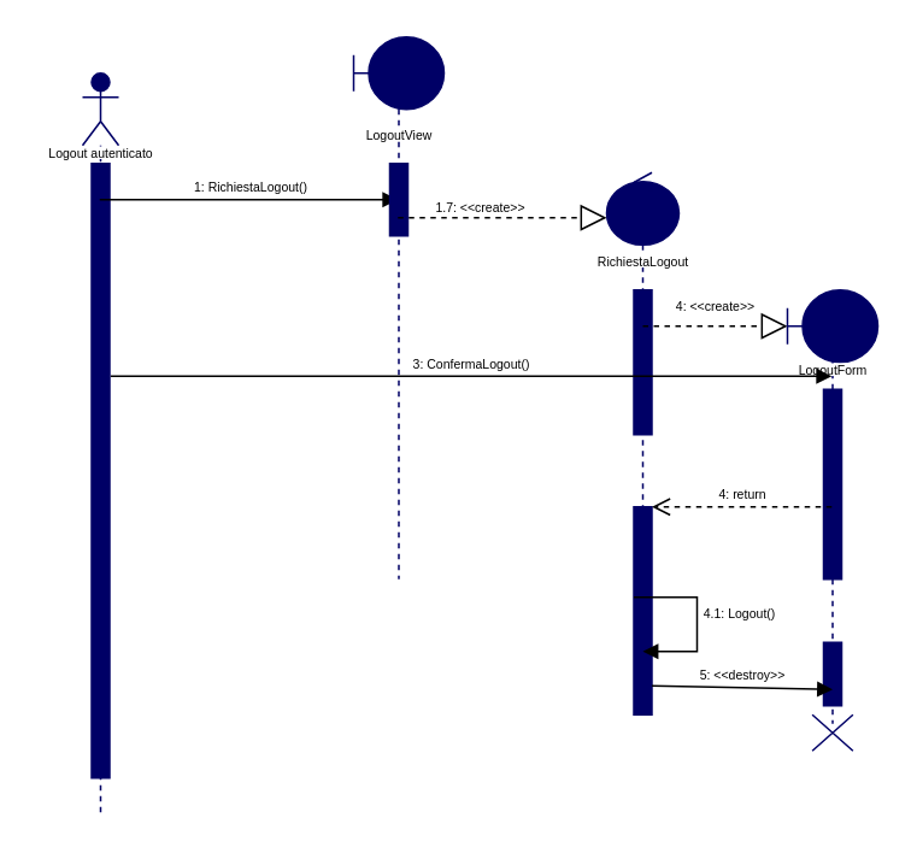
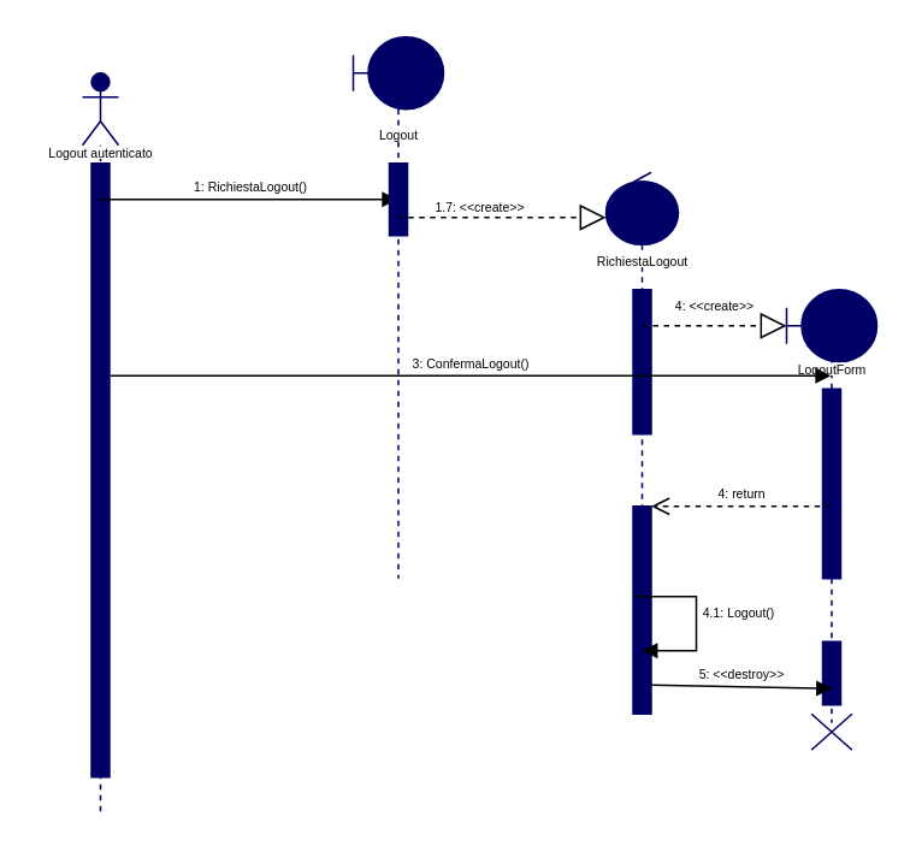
  <mxCell id="0" />
  <mxCell id="1" parent="0" />
  <mxCell id="2" value="" style="shape=umlLifeline;participant=umlActor;perimeter=lifelinePerimeter;whiteSpace=wrap;html=1;container=1;collapsible=0;recursiveResize=0;verticalAlign=top;spacingTop=36;outlineConnect=0;strokeColor=#000066;fillColor=#000066;" parent="1" vertex="1"><mxGeometry x="45" y="40" width="20" height="410" as="geometry" /></mxCell>
  <mxCell id="3" value="" style="html=1;points=[];perimeter=orthogonalPerimeter;strokeColor=#000066;fillColor=#000066;" parent="2" vertex="1"><mxGeometry x="5" y="50" width="10" height="340" as="geometry" /></mxCell>
  <mxCell id="4" value="&lt;span style=&quot;background-color: rgb(255 , 255 , 255)&quot;&gt;Logout autenticato&lt;/span&gt;" style="text;html=1;align=center;verticalAlign=middle;resizable=0;points=[];autosize=1;fontSize=7;" parent="1" vertex="1"><mxGeometry x="20" y="80" width="70" height="10" as="geometry" /></mxCell>
  <mxCell id="5" value="1: RichiestaLogout()" style="html=1;verticalAlign=bottom;endArrow=block;fontSize=7;" parent="1" source="2" target="6" edge="1"><mxGeometry width="80" relative="1" as="geometry"><mxPoint x="90" y="100" as="sourcePoint" /><mxPoint x="185" y="100" as="targetPoint" /><Array as="points"><mxPoint x="155" y="110" /></Array></mxGeometry></mxCell>
  <mxCell id="6" value="" style="shape=umlLifeline;participant=umlBoundary;perimeter=lifelinePerimeter;whiteSpace=wrap;html=1;container=1;collapsible=0;recursiveResize=0;verticalAlign=top;spacingTop=36;outlineConnect=0;strokeColor=#000066;fillColor=#000066;fontSize=7;" parent="1" vertex="1"><mxGeometry x="195" y="20" width="50" height="300" as="geometry" /></mxCell>
- <mxCell id="7" value="&lt;span style=&quot;background-color: rgb(255 , 255 , 255)&quot;&gt;LogoutView&lt;/span&gt;" style="text;html=1;align=center;verticalAlign=middle;resizable=0;points=[];autosize=1;fontSize=7;" parent="6" vertex="1"><mxGeometry y="50" width="50" height="10" as="geometry" /></mxCell>
+ <mxCell id="7" value="&lt;span style=&quot;background-color: rgb(255 , 255 , 255)&quot;&gt;Logout&lt;/span&gt;" style="text;html=1;align=center;verticalAlign=middle;resizable=0;points=[];autosize=1;fontSize=7;" parent="6" vertex="1"><mxGeometry y="50" width="50" height="10" as="geometry" /></mxCell>
  <mxCell id="8" value="" style="html=1;points=[];perimeter=orthogonalPerimeter;strokeColor=#000066;fillColor=#000066;fontSize=7;" parent="6" vertex="1"><mxGeometry x="20" y="70" width="10" height="40" as="geometry" /></mxCell>
  <mxCell id="9" value="" style="endArrow=block;dashed=1;endFill=0;endSize=12;html=1;fontSize=7;" parent="1" source="6" edge="1"><mxGeometry width="160" relative="1" as="geometry"><mxPoint x="235" y="170" as="sourcePoint" /><mxPoint x="335" y="120" as="targetPoint" /></mxGeometry></mxCell>
  <mxCell id="10" value="1.7: &amp;lt;&amp;lt;create&amp;gt;&amp;gt;" style="text;html=1;align=center;verticalAlign=middle;resizable=0;points=[];autosize=1;fontSize=7;" parent="1" vertex="1"><mxGeometry x="235" y="110" width="60" height="10" as="geometry" /></mxCell>
  <mxCell id="11" value="" style="shape=umlLifeline;participant=umlControl;perimeter=lifelinePerimeter;whiteSpace=wrap;html=1;container=1;collapsible=0;recursiveResize=0;verticalAlign=top;spacingTop=36;outlineConnect=0;strokeColor=#000066;fillColor=#000066;fontSize=7;" parent="1" vertex="1"><mxGeometry x="335" y="95" width="40" height="300" as="geometry" /></mxCell>
  <mxCell id="12" value="" style="html=1;points=[];perimeter=orthogonalPerimeter;strokeColor=#000066;fillColor=#000066;fontSize=7;" parent="11" vertex="1"><mxGeometry x="15" y="65" width="10" height="80" as="geometry" /></mxCell>
  <mxCell id="13" value="" style="html=1;points=[];perimeter=orthogonalPerimeter;strokeColor=#000066;fillColor=#000066;fontSize=7;" parent="11" vertex="1"><mxGeometry x="15" y="185" width="10" height="115" as="geometry" /></mxCell>
  <mxCell id="14" value="&lt;span style=&quot;background-color: rgb(255 , 255 , 255)&quot;&gt;RichiestaLogout&lt;/span&gt;" style="text;html=1;align=center;verticalAlign=middle;resizable=0;points=[];autosize=1;fontSize=7;" parent="1" vertex="1"><mxGeometry x="320" y="140" width="70" height="10" as="geometry" /></mxCell>
  <mxCell id="15" value="" style="endArrow=block;dashed=1;endFill=0;endSize=12;html=1;fontSize=7;" parent="1" edge="1"><mxGeometry width="160" relative="1" as="geometry"><mxPoint x="355" y="180" as="sourcePoint" /><mxPoint x="435" y="180" as="targetPoint" /><Array as="points" /></mxGeometry></mxCell>
  <mxCell id="16" value="4: &amp;lt;&amp;lt;create&amp;gt;&amp;gt;" style="text;html=1;align=center;verticalAlign=middle;resizable=0;points=[];autosize=1;fontSize=7;" parent="1" vertex="1"><mxGeometry x="365" y="165" width="60" height="10" as="geometry" /></mxCell>
  <mxCell id="17" value="" style="shape=umlLifeline;participant=umlBoundary;perimeter=lifelinePerimeter;whiteSpace=wrap;html=1;container=1;collapsible=0;recursiveResize=0;verticalAlign=top;spacingTop=36;outlineConnect=0;strokeColor=#000066;fillColor=#000066;fontSize=7;" parent="1" vertex="1"><mxGeometry x="435" y="160" width="50" height="240" as="geometry" /></mxCell>
  <mxCell id="18" value="" style="html=1;points=[];perimeter=orthogonalPerimeter;strokeColor=#000066;fillColor=#000066;fontSize=7;" parent="17" vertex="1"><mxGeometry x="20" y="55" width="10" height="105" as="geometry" /></mxCell>
  <mxCell id="19" value="" style="html=1;points=[];perimeter=orthogonalPerimeter;strokeColor=#000066;fillColor=#000066;fontSize=7;" parent="17" vertex="1"><mxGeometry x="20" y="195" width="10" height="35" as="geometry" /></mxCell>
  <mxCell id="20" value="&lt;span style=&quot;background-color: rgb(255 , 255 , 255)&quot;&gt;LogoutForm&lt;/span&gt;" style="text;html=1;align=center;verticalAlign=middle;resizable=0;points=[];autosize=1;fontSize=7;" parent="1" vertex="1"><mxGeometry x="435" y="200" width="50" height="10" as="geometry" /></mxCell>
  <mxCell id="21" value="3: ConfermaLogout()" style="html=1;verticalAlign=bottom;endArrow=block;fontSize=7;exitX=1.057;exitY=0.346;exitDx=0;exitDy=0;exitPerimeter=0;" parent="1" source="3" target="17" edge="1"><mxGeometry width="80" relative="1" as="geometry"><mxPoint x="255" y="270" as="sourcePoint" /><mxPoint x="335" y="270" as="targetPoint" /></mxGeometry></mxCell>
  <mxCell id="22" value="4: return" style="html=1;verticalAlign=bottom;endArrow=open;dashed=1;endSize=8;fontSize=7;" parent="1" source="17" target="13" edge="1"><mxGeometry relative="1" as="geometry"><mxPoint x="335" y="270" as="sourcePoint" /><mxPoint x="255" y="270" as="targetPoint" /></mxGeometry></mxCell>
  <mxCell id="23" value="4.1: Logout()" style="edgeStyle=orthogonalEdgeStyle;html=1;align=left;spacingLeft=2;endArrow=block;rounded=0;fontSize=7;" parent="1" edge="1"><mxGeometry x="-0.053" relative="1" as="geometry"><mxPoint x="350" y="330" as="sourcePoint" /><Array as="points"><mxPoint x="385" y="330" /><mxPoint x="385" y="360" /><mxPoint x="355" y="360" /></Array><mxPoint x="355" y="360" as="targetPoint" /><mxPoint as="offset" /></mxGeometry></mxCell>
  <mxCell id="24" value="5: &amp;lt;&amp;lt;destroy&amp;gt;&amp;gt;" style="html=1;verticalAlign=bottom;endArrow=block;fontSize=7;exitX=1;exitY=0.861;exitDx=0;exitDy=0;exitPerimeter=0;" parent="1" source="13" edge="1"><mxGeometry width="80" relative="1" as="geometry"><mxPoint x="255" y="270" as="sourcePoint" /><mxPoint x="460" y="381" as="targetPoint" /></mxGeometry></mxCell>
  <mxCell id="25" value="" style="shape=umlDestroy;strokeColor=#000066;fillColor=#000066;fontSize=7;" parent="1" vertex="1"><mxGeometry x="448.75" y="395" width="22.5" height="20" as="geometry" /></mxCell>
